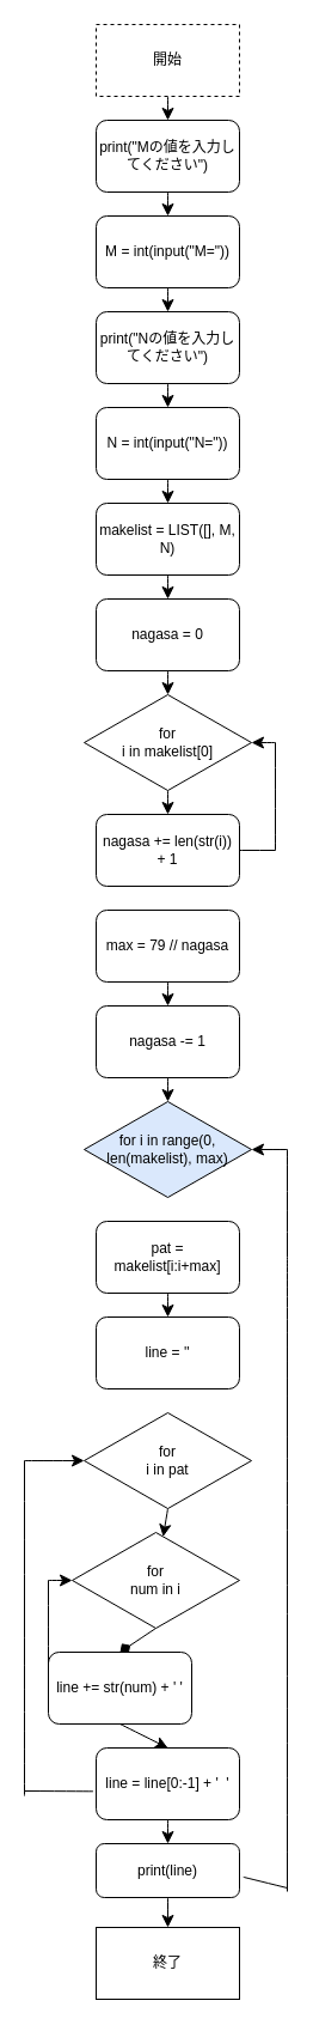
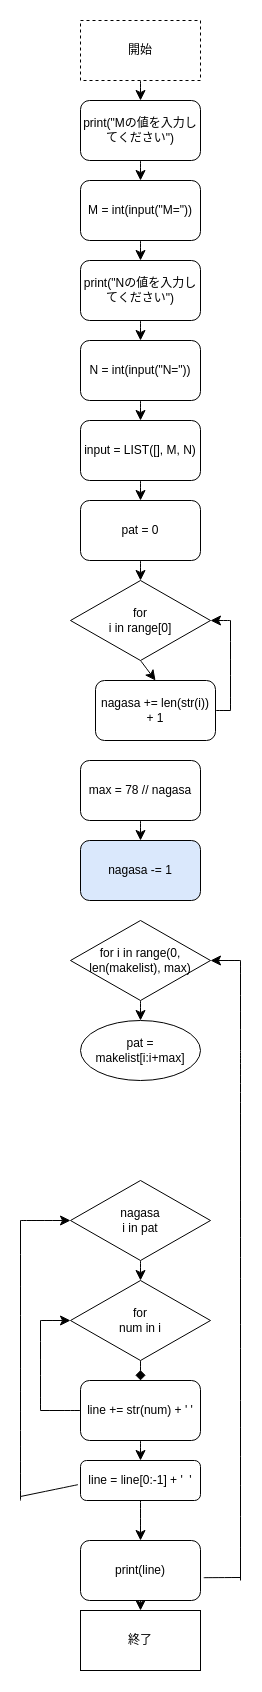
  <mxCell id="0" />
  <mxCell id="1" parent="0" />
  <mxCell id="2" style="edgeStyle=none;curved=1;rounded=0;orthogonalLoop=1;jettySize=auto;html=1;exitX=0.5;exitY=1;exitDx=0;exitDy=0;entryX=0.5;entryY=0;entryDx=0;entryDy=0;fontSize=12;startSize=8;endSize=8;" edge="1" parent="1" source="3" target="5"><mxGeometry relative="1" as="geometry" /></mxCell>
  <mxCell id="3" value="開始" style="rounded=0;whiteSpace=wrap;html=1;dashed=1;" vertex="1" parent="1"><mxGeometry x="80" y="20" width="120" height="60" as="geometry" /></mxCell>
  <mxCell id="4" style="edgeStyle=none;curved=1;rounded=0;orthogonalLoop=1;jettySize=auto;html=1;exitX=0.5;exitY=1;exitDx=0;exitDy=0;entryX=0.5;entryY=0;entryDx=0;entryDy=0;fontSize=12;startSize=8;endSize=8;" edge="1" parent="1" source="5" target="7"><mxGeometry relative="1" as="geometry" /></mxCell>
  <mxCell id="5" value="print(&quot;Mの値を入力してください&quot;&lt;span style=&quot;background-color: initial;&quot;&gt;)&lt;/span&gt;" style="rounded=1;whiteSpace=wrap;html=1;" vertex="1" parent="1"><mxGeometry x="80" y="100" width="120" height="60" as="geometry" /></mxCell>
  <mxCell id="6" style="edgeStyle=none;curved=1;rounded=0;orthogonalLoop=1;jettySize=auto;html=1;exitX=0.5;exitY=1;exitDx=0;exitDy=0;entryX=0.5;entryY=0;entryDx=0;entryDy=0;fontSize=12;startSize=8;endSize=8;" edge="1" parent="1" source="7" target="9"><mxGeometry relative="1" as="geometry" /></mxCell>
  <mxCell id="7" value="M = int(input(&quot;M=&quot;))" style="rounded=1;whiteSpace=wrap;html=1;" vertex="1" parent="1"><mxGeometry x="80" y="180" width="120" height="60" as="geometry" /></mxCell>
  <mxCell id="8" style="edgeStyle=none;curved=1;rounded=0;orthogonalLoop=1;jettySize=auto;html=1;exitX=0.5;exitY=1;exitDx=0;exitDy=0;entryX=0.5;entryY=0;entryDx=0;entryDy=0;fontSize=12;startSize=8;endSize=8;" edge="1" parent="1" source="9" target="11"><mxGeometry relative="1" as="geometry" /></mxCell>
  <mxCell id="9" value="print(&quot;Nの値を入力してください&quot;&lt;span style=&quot;background-color: initial;&quot;&gt;)&lt;/span&gt;" style="rounded=1;whiteSpace=wrap;html=1;" vertex="1" parent="1"><mxGeometry x="80" y="260" width="120" height="60" as="geometry" /></mxCell>
  <mxCell id="10" style="edgeStyle=none;curved=1;rounded=0;orthogonalLoop=1;jettySize=auto;html=1;exitX=0.5;exitY=1;exitDx=0;exitDy=0;entryX=0.5;entryY=0;entryDx=0;entryDy=0;fontSize=12;startSize=8;endSize=8;" edge="1" parent="1" source="11" target="15"><mxGeometry relative="1" as="geometry" /></mxCell>
  <mxCell id="11" value="N = int(input(&quot;N=&quot;))" style="rounded=1;whiteSpace=wrap;html=1;" vertex="1" parent="1"><mxGeometry x="80" y="340" width="120" height="60" as="geometry" /></mxCell>
  <mxCell id="12" style="edgeStyle=none;curved=1;rounded=0;orthogonalLoop=1;jettySize=auto;html=1;exitX=0.5;exitY=1;exitDx=0;exitDy=0;entryX=0.5;entryY=0;entryDx=0;entryDy=0;fontSize=12;startSize=8;endSize=8;" edge="1" parent="1" source="13" target="17"><mxGeometry relative="1" as="geometry" /></mxCell>
- <mxCell id="13" value="nagasa = 0" style="rounded=1;whiteSpace=wrap;html=1;" vertex="1" parent="1"><mxGeometry x="80" y="500" width="120" height="60" as="geometry" /></mxCell>
+ <mxCell id="13" value="pat = 0" style="rounded=1;whiteSpace=wrap;html=1;" vertex="1" parent="1"><mxGeometry x="80" y="500" width="120" height="60" as="geometry" /></mxCell>
  <mxCell id="14" style="edgeStyle=none;curved=1;rounded=0;orthogonalLoop=1;jettySize=auto;html=1;exitX=0.5;exitY=1;exitDx=0;exitDy=0;entryX=0.5;entryY=0;entryDx=0;entryDy=0;fontSize=12;startSize=8;endSize=8;" edge="1" parent="1" source="15" target="13"><mxGeometry relative="1" as="geometry" /></mxCell>
- <mxCell id="15" value="makelist = LIST([], M, N)" style="rounded=1;whiteSpace=wrap;html=1;" vertex="1" parent="1"><mxGeometry x="80" y="420" width="120" height="60" as="geometry" /></mxCell>
+ <mxCell id="15" value="input = LIST([], M, N)" style="rounded=1;whiteSpace=wrap;html=1;" vertex="1" parent="1"><mxGeometry x="80" y="420" width="120" height="60" as="geometry" /></mxCell>
  <mxCell id="16" style="edgeStyle=none;curved=1;rounded=0;orthogonalLoop=1;jettySize=auto;html=1;exitX=0.5;exitY=1;exitDx=0;exitDy=0;entryX=0.5;entryY=0;entryDx=0;entryDy=0;fontSize=12;startSize=8;endSize=8;" edge="1" parent="1" source="17" target="18"><mxGeometry relative="1" as="geometry" /></mxCell>
- <mxCell id="17" value="for&lt;div&gt;i in makelist[0]&lt;/div&gt;" style="rhombus;whiteSpace=wrap;html=1;" vertex="1" parent="1"><mxGeometry x="70" y="580" width="140" height="80" as="geometry" /></mxCell>
- <mxCell id="18" value="nagasa += len(str(i)) + 1" style="rounded=1;whiteSpace=wrap;html=1;" vertex="1" parent="1"><mxGeometry x="80" y="680" width="120" height="60" as="geometry" /></mxCell>
+ <mxCell id="17" value="for&lt;div&gt;i in range[0]&lt;/div&gt;" style="rhombus;whiteSpace=wrap;html=1;" vertex="1" parent="1"><mxGeometry x="70" y="580" width="140" height="80" as="geometry" /></mxCell>
+ <mxCell id="18" value="nagasa += len(str(i)) + 1" style="rounded=1;whiteSpace=wrap;html=1;" vertex="1" parent="1"><mxGeometry x="95" y="680" width="120" height="60" as="geometry" /></mxCell>
  <mxCell id="19" style="edgeStyle=none;curved=1;rounded=0;orthogonalLoop=1;jettySize=auto;html=1;exitX=0.5;exitY=1;exitDx=0;exitDy=0;fontSize=12;startSize=8;endSize=8;" edge="1" parent="1" source="20" target="22"><mxGeometry relative="1" as="geometry" /></mxCell>
- <mxCell id="20" value="max = 79 // nagasa" style="rounded=1;whiteSpace=wrap;html=1;" vertex="1" parent="1"><mxGeometry x="80" y="760" width="120" height="60" as="geometry" /></mxCell>
- <mxCell id="21" style="edgeStyle=none;curved=1;rounded=0;orthogonalLoop=1;jettySize=auto;html=1;exitX=0.5;exitY=1;exitDx=0;exitDy=0;entryX=0.5;entryY=0;entryDx=0;entryDy=0;fontSize=12;startSize=8;endSize=8;" edge="1" parent="1" source="22" target="24"><mxGeometry relative="1" as="geometry" /></mxCell>
- <mxCell id="22" value="nagasa -= 1" style="rounded=1;whiteSpace=wrap;html=1;" vertex="1" parent="1"><mxGeometry x="80" y="840" width="120" height="60" as="geometry" /></mxCell>
- <mxCell id="24" value="for i in range(0, len(makelist), max)" style="rhombus;whiteSpace=wrap;html=1;fillColor=#dae8fc;" vertex="1" parent="1"><mxGeometry x="70" y="920" width="140" height="80" as="geometry" /></mxCell>
- <mxCell id="25" style="edgeStyle=none;curved=1;rounded=0;orthogonalLoop=1;jettySize=auto;html=1;exitX=0.5;exitY=1;exitDx=0;exitDy=0;entryX=0.5;entryY=0;entryDx=0;entryDy=0;fontSize=12;startSize=8;endSize=8;" edge="1" parent="1" source="26" target="29"><mxGeometry relative="1" as="geometry" /></mxCell>
- <mxCell id="26" value="pat = makelist[i:i+max]" style="rounded=1;whiteSpace=wrap;html=1;" vertex="1" parent="1"><mxGeometry x="80" y="1020" width="120" height="60" as="geometry" /></mxCell>
+ <mxCell id="20" value="max = 78 // nagasa" style="rounded=1;whiteSpace=wrap;html=1;" vertex="1" parent="1"><mxGeometry x="80" y="760" width="120" height="60" as="geometry" /></mxCell>
+ <mxCell id="22" value="nagasa -= 1" style="rounded=1;whiteSpace=wrap;html=1;fillColor=#dae8fc;" vertex="1" parent="1"><mxGeometry x="80" y="840" width="120" height="60" as="geometry" /></mxCell>
+ <mxCell id="23" style="edgeStyle=none;curved=1;rounded=0;orthogonalLoop=1;jettySize=auto;html=1;exitX=0.5;exitY=1;exitDx=0;exitDy=0;entryX=0.5;entryY=0;entryDx=0;entryDy=0;fontSize=12;startSize=8;endSize=8;" edge="1" parent="1" source="24" target="26"><mxGeometry relative="1" as="geometry" /></mxCell>
+ <mxCell id="24" value="for i in range(0, len(makelist), max)" style="rhombus;whiteSpace=wrap;html=1;" vertex="1" parent="1"><mxGeometry x="70" y="920" width="140" height="80" as="geometry" /></mxCell>
+ <mxCell id="26" value="pat = makelist[i:i+max]" style="ellipse;whiteSpace=wrap;html=1;" vertex="1" parent="1"><mxGeometry x="80" y="1020" width="120" height="60" as="geometry" /></mxCell>
  <mxCell id="27" style="edgeStyle=none;curved=1;rounded=0;orthogonalLoop=1;jettySize=auto;html=1;exitX=0.5;exitY=1;exitDx=0;exitDy=0;entryX=0.5;entryY=0;entryDx=0;entryDy=0;fontSize=12;startSize=8;endSize=8;" edge="1" parent="1" source="28" target="52"><mxGeometry relative="1" as="geometry" /></mxCell>
- <mxCell id="28" value="print(line)" style="rounded=1;whiteSpace=wrap;html=1;" vertex="1" parent="1"><mxGeometry x="80" y="1540" width="120" height="45" as="geometry" /></mxCell>
- <mxCell id="29" value="line = ''" style="rounded=1;whiteSpace=wrap;html=1;" vertex="1" parent="1"><mxGeometry x="80" y="1100" width="120" height="60" as="geometry" /></mxCell>
+ <mxCell id="28" value="print(line)" style="rounded=1;whiteSpace=wrap;html=1;" vertex="1" parent="1"><mxGeometry x="80" y="1540" width="120" height="60" as="geometry" /></mxCell>
  <mxCell id="30" style="edgeStyle=none;curved=1;rounded=0;orthogonalLoop=1;jettySize=auto;html=1;exitX=0.5;exitY=1;exitDx=0;exitDy=0;fontSize=12;startSize=8;endSize=8;" edge="1" parent="1" source="31" target="33"><mxGeometry relative="1" as="geometry" /></mxCell>
- <mxCell id="31" value="for&lt;div&gt;i in pat&lt;/div&gt;" style="rhombus;whiteSpace=wrap;html=1;" vertex="1" parent="1"><mxGeometry x="70" width="140" height="80" as="geometry" y="1180" /></mxCell>
+ <mxCell id="31" value="nagasa&lt;div&gt;i in pat&lt;/div&gt;" style="rhombus;whiteSpace=wrap;html=1;" vertex="1" parent="1"><mxGeometry x="70" width="140" height="80" as="geometry" y="1180" /></mxCell>
  <mxCell id="32" style="edgeStyle=none;curved=1;rounded=0;orthogonalLoop=1;jettySize=auto;html=1;exitX=0.5;exitY=1;exitDx=0;exitDy=0;entryX=0.5;entryY=0;entryDx=0;entryDy=0;fontSize=12;startSize=8;endSize=8;endArrow=diamond;" edge="1" parent="1" source="33" target="41"><mxGeometry relative="1" as="geometry" /></mxCell>
- <mxCell id="33" value="for&lt;div&gt;num in i&lt;/div&gt;" style="rhombus;whiteSpace=wrap;html=1;" vertex="1" parent="1"><mxGeometry x="60" y="1280" width="140" height="80" as="geometry" /></mxCell>
+ <mxCell id="33" value="for&lt;div&gt;num in i&lt;/div&gt;" style="rhombus;whiteSpace=wrap;html=1;" vertex="1" parent="1"><mxGeometry x="70" y="1280" width="140" height="80" as="geometry" /></mxCell>
  <mxCell id="34" value="" style="endArrow=none;html=1;rounded=0;fontSize=12;startSize=8;endSize=8;curved=1;exitX=1;exitY=0.5;exitDx=0;exitDy=0;" edge="1" parent="1" source="18"><mxGeometry width="50" height="50" relative="1" as="geometry"><mxPoint x="220" y="760" as="sourcePoint" /><mxPoint x="230" y="710" as="targetPoint" /></mxGeometry></mxCell>
  <mxCell id="35" value="" style="endArrow=none;html=1;rounded=0;fontSize=12;startSize=8;endSize=8;curved=1;" edge="1" parent="1"><mxGeometry width="50" height="50" relative="1" as="geometry"><mxPoint x="230" y="710" as="sourcePoint" /><mxPoint x="230" y="620" as="targetPoint" /></mxGeometry></mxCell>
  <mxCell id="36" value="" style="endArrow=classic;html=1;rounded=0;fontSize=12;startSize=8;endSize=8;curved=1;entryX=1;entryY=0.5;entryDx=0;entryDy=0;" edge="1" parent="1" target="17"><mxGeometry width="50" height="50" relative="1" as="geometry"><mxPoint x="230" y="620" as="sourcePoint" /><mxPoint x="270" y="710" as="targetPoint" /></mxGeometry></mxCell>
  <mxCell id="37" value="" style="endArrow=none;html=1;rounded=0;fontSize=12;startSize=8;endSize=8;curved=1;" edge="1" parent="1"><mxGeometry width="50" height="50" relative="1" as="geometry"><mxPoint y="960" as="sourcePoint" x="240" /><mxPoint y="1050" as="targetPoint" x="240" /></mxGeometry></mxCell>
  <mxCell id="38" value="" style="endArrow=none;html=1;rounded=0;fontSize=12;startSize=8;endSize=8;curved=1;" edge="1" parent="1"><mxGeometry width="50" height="50" relative="1" as="geometry"><mxPoint y="1050" as="sourcePoint" x="240" /><mxPoint y="1580" as="targetPoint" x="240" /><Array as="points" /></mxGeometry></mxCell>
  <mxCell id="39" value="" style="endArrow=classic;html=1;rounded=0;fontSize=12;startSize=8;endSize=8;curved=1;entryX=1;entryY=0.5;entryDx=0;entryDy=0;" edge="1" parent="1" target="24"><mxGeometry width="50" height="50" relative="1" as="geometry"><mxPoint y="960" as="sourcePoint" x="240" /><mxPoint x="270" y="1110" as="targetPoint" /></mxGeometry></mxCell>
  <mxCell id="40" style="edgeStyle=none;curved=1;rounded=0;orthogonalLoop=1;jettySize=auto;html=1;exitX=0.5;exitY=1;exitDx=0;exitDy=0;entryX=0.5;entryY=0;entryDx=0;entryDy=0;fontSize=12;startSize=8;endSize=8;" edge="1" parent="1" source="41" target="45"><mxGeometry relative="1" as="geometry" /></mxCell>
- <mxCell id="41" value="line += str(num) + ' '" style="rounded=1;whiteSpace=wrap;html=1;" vertex="1" parent="1"><mxGeometry x="40" y="1380" width="120" height="60" as="geometry" /></mxCell>
+ <mxCell id="41" value="line += str(num) + ' '" style="rounded=1;whiteSpace=wrap;html=1;" vertex="1" parent="1"><mxGeometry x="80" y="1380" width="120" height="60" as="geometry" /></mxCell>
  <mxCell id="42" value="" style="endArrow=none;html=1;rounded=0;fontSize=12;startSize=8;endSize=8;curved=1;exitX=0;exitY=0.5;exitDx=0;exitDy=0;" edge="1" parent="1" source="41"><mxGeometry width="50" height="50" relative="1" as="geometry"><mxPoint x="220" y="1260" as="sourcePoint" /><mxPoint x="40" y="1410" as="targetPoint" /></mxGeometry></mxCell>
  <mxCell id="43" value="" style="endArrow=none;html=1;rounded=0;fontSize=12;startSize=8;endSize=8;curved=1;" edge="1" parent="1"><mxGeometry width="50" height="50" relative="1" as="geometry"><mxPoint x="40" y="1410" as="sourcePoint" /><mxPoint x="40" y="1320" as="targetPoint" /></mxGeometry></mxCell>
  <mxCell id="44" style="edgeStyle=none;curved=1;rounded=0;orthogonalLoop=1;jettySize=auto;html=1;exitX=0.5;exitY=1;exitDx=0;exitDy=0;entryX=0.5;entryY=0;entryDx=0;entryDy=0;fontSize=12;startSize=8;endSize=8;" edge="1" parent="1" source="45" target="28"><mxGeometry relative="1" as="geometry" /></mxCell>
- <mxCell id="45" value="line = line[0:-1] + '&amp;nbsp; '" style="rounded=1;whiteSpace=wrap;html=1;" vertex="1" parent="1"><mxGeometry x="80" y="1460" width="120" height="60" as="geometry" /></mxCell>
+ <mxCell id="45" value="line = line[0:-1] + '&amp;nbsp; '" style="rounded=1;whiteSpace=wrap;html=1;" vertex="1" parent="1"><mxGeometry x="80" y="1460" width="120" height="40" as="geometry" /></mxCell>
  <mxCell id="46" value="" style="endArrow=classic;html=1;rounded=0;fontSize=12;startSize=8;endSize=8;curved=1;entryX=0;entryY=0.5;entryDx=0;entryDy=0;" edge="1" parent="1" target="33"><mxGeometry width="50" height="50" relative="1" as="geometry"><mxPoint x="40" y="1320" as="sourcePoint" /><mxPoint x="270" y="1370" as="targetPoint" /></mxGeometry></mxCell>
  <mxCell id="47" style="edgeStyle=none;curved=1;rounded=0;orthogonalLoop=1;jettySize=auto;html=1;exitX=0;exitY=0.5;exitDx=0;exitDy=0;fontSize=12;startSize=8;endSize=8;" edge="1" parent="1" source="45" target="45"><mxGeometry relative="1" as="geometry" /></mxCell>
  <mxCell id="48" value="" style="endArrow=none;html=1;rounded=0;fontSize=12;startSize=8;endSize=8;curved=1;" edge="1" parent="1"><mxGeometry width="50" height="50" relative="1" as="geometry"><mxPoint x="20" y="1500" as="sourcePoint" /><mxPoint x="20" y="1220" as="targetPoint" /></mxGeometry></mxCell>
  <mxCell id="49" value="" style="endArrow=none;html=1;rounded=0;fontSize=12;startSize=8;endSize=8;curved=1;exitX=-0.022;exitY=0.605;exitDx=0;exitDy=0;exitPerimeter=0;" edge="1" parent="1" source="45"><mxGeometry width="50" height="50" relative="1" as="geometry"><mxPoint x="-60" y="1460" as="sourcePoint" /><mxPoint x="20" y="1496" as="targetPoint" /></mxGeometry></mxCell>
  <mxCell id="50" value="" style="endArrow=classic;html=1;rounded=0;fontSize=12;startSize=8;endSize=8;curved=1;" edge="1" parent="1" target="31"><mxGeometry width="50" height="50" relative="1" as="geometry"><mxPoint x="20" y="1220" as="sourcePoint" /><mxPoint x="150" y="1420" as="targetPoint" /></mxGeometry></mxCell>
  <mxCell id="51" value="" style="endArrow=none;html=1;rounded=0;fontSize=12;startSize=8;endSize=8;curved=1;exitX=1.027;exitY=0.62;exitDx=0;exitDy=0;exitPerimeter=0;" edge="1" parent="1" source="28"><mxGeometry width="50" height="50" relative="1" as="geometry"><mxPoint x="100" y="1330" as="sourcePoint" /><mxPoint y="1577" as="targetPoint" x="240" /></mxGeometry></mxCell>
  <mxCell id="52" value="終了" style="rounded=0;whiteSpace=wrap;html=1;" vertex="1" parent="1"><mxGeometry x="80" y="1610" width="120" height="60" as="geometry" /></mxCell>
